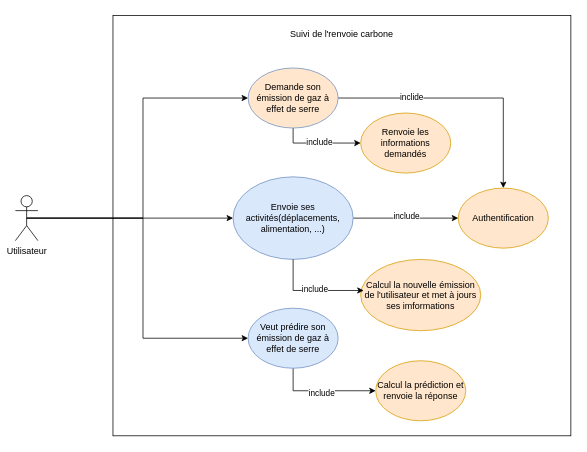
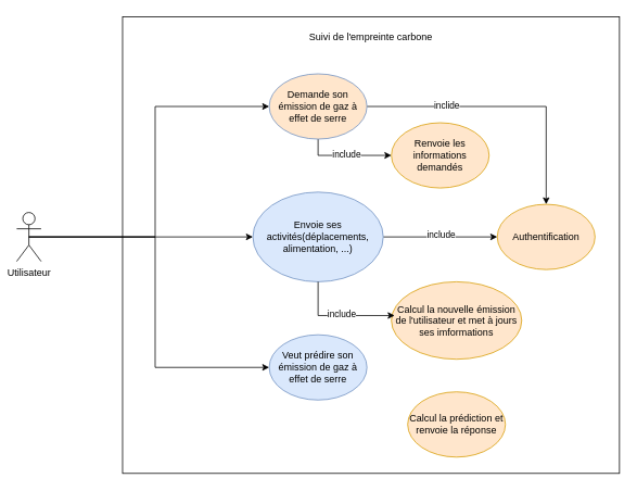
  <mxCell id="0" />
  <mxCell id="1" parent="0" />
  <mxCell id="2" value="" style="rounded=0;whiteSpace=wrap;html=1;" vertex="1" parent="1"><mxGeometry x="150" y="20" width="610" height="560" as="geometry" /></mxCell>
  <mxCell id="3" style="edgeStyle=orthogonalEdgeStyle;rounded=0;orthogonalLoop=1;jettySize=auto;html=1;exitX=0.5;exitY=0.5;exitDx=0;exitDy=0;exitPerimeter=0;entryX=0;entryY=0.5;entryDx=0;entryDy=0;" edge="1" parent="1" source="6" target="12"><mxGeometry relative="1" as="geometry" /></mxCell>
  <mxCell id="4" style="edgeStyle=orthogonalEdgeStyle;rounded=0;orthogonalLoop=1;jettySize=auto;html=1;exitX=0.5;exitY=0.5;exitDx=0;exitDy=0;exitPerimeter=0;" edge="1" parent="1" source="6" target="15"><mxGeometry relative="1" as="geometry" /></mxCell>
  <mxCell id="5" style="edgeStyle=orthogonalEdgeStyle;rounded=0;orthogonalLoop=1;jettySize=auto;html=1;exitX=0.5;exitY=0.5;exitDx=0;exitDy=0;exitPerimeter=0;entryX=0;entryY=0.5;entryDx=0;entryDy=0;" edge="1" parent="1" source="6" target="18"><mxGeometry relative="1" as="geometry" /></mxCell>
  <mxCell id="6" value="Utilisateur" style="shape=umlActor;verticalLabelPosition=bottom;verticalAlign=top;html=1;outlineConnect=0;" vertex="1" parent="1"><mxGeometry x="20" y="260" width="30" height="60" as="geometry" /></mxCell>
- <mxCell id="7" value="Suivi de l'renvoie carbone" style="text;html=1;align=center;verticalAlign=middle;whiteSpace=wrap;rounded=0;" vertex="1" parent="1"><mxGeometry x="355" y="30" width="200" height="30" as="geometry" /></mxCell>
+ <mxCell id="7" value="Suivi de l'empreinte carbone" style="text;html=1;align=center;verticalAlign=middle;whiteSpace=wrap;rounded=0;" vertex="1" parent="1"><mxGeometry x="355" y="30" width="200" height="30" as="geometry" /></mxCell>
  <mxCell id="8" style="edgeStyle=orthogonalEdgeStyle;rounded=0;orthogonalLoop=1;jettySize=auto;html=1;exitX=1;exitY=0.5;exitDx=0;exitDy=0;" edge="1" parent="1" source="12" target="19"><mxGeometry relative="1" as="geometry" /></mxCell>
  <mxCell id="9" value="inclide" style="edgeLabel;html=1;align=center;verticalAlign=middle;resizable=0;points=[];" vertex="1" connectable="0" parent="8"><mxGeometry x="-0.429" y="2" relative="1" as="geometry"><mxPoint as="offset" /></mxGeometry></mxCell>
  <mxCell id="10" style="edgeStyle=orthogonalEdgeStyle;rounded=0;orthogonalLoop=1;jettySize=auto;html=1;exitX=0.5;exitY=1;exitDx=0;exitDy=0;entryX=0;entryY=0.5;entryDx=0;entryDy=0;" edge="1" parent="1" source="12" target="20"><mxGeometry relative="1" as="geometry" /></mxCell>
  <mxCell id="11" value="include" style="edgeLabel;html=1;align=center;verticalAlign=middle;resizable=0;points=[];" vertex="1" connectable="0" parent="10"><mxGeometry x="-0.015" y="2" relative="1" as="geometry"><mxPoint as="offset" /></mxGeometry></mxCell>
  <mxCell id="12" value="Demande son émission de gaz à effet de serre" style="ellipse;whiteSpace=wrap;html=1;fillColor=#ffe6cc;strokeColor=#6c8ebf;" vertex="1" parent="1"><mxGeometry x="330" y="90" width="120" height="80" as="geometry" /></mxCell>
  <mxCell id="13" style="edgeStyle=orthogonalEdgeStyle;rounded=0;orthogonalLoop=1;jettySize=auto;html=1;exitX=1;exitY=0.5;exitDx=0;exitDy=0;entryX=0;entryY=0.5;entryDx=0;entryDy=0;" edge="1" parent="1" source="15" target="19"><mxGeometry relative="1" as="geometry" /></mxCell>
  <mxCell id="14" value="include" style="edgeLabel;html=1;align=center;verticalAlign=middle;resizable=0;points=[];" vertex="1" connectable="0" parent="13"><mxGeometry y="3" relative="1" as="geometry"><mxPoint as="offset" /></mxGeometry></mxCell>
  <mxCell id="15" value="Envoie ses activités(déplacements, alimentation, ...)" style="ellipse;whiteSpace=wrap;html=1;fillColor=#dae8fc;strokeColor=#6c8ebf;" vertex="1" parent="1"><mxGeometry x="310" y="235" width="160" height="110" as="geometry" /></mxCell>
- <mxCell id="16" style="edgeStyle=orthogonalEdgeStyle;rounded=0;orthogonalLoop=1;jettySize=auto;html=1;exitX=0.5;exitY=1;exitDx=0;exitDy=0;entryX=0;entryY=0.5;entryDx=0;entryDy=0;" edge="1" parent="1" source="18" target="22"><mxGeometry relative="1" as="geometry" /></mxCell>
- <mxCell id="17" value="include" style="edgeLabel;html=1;align=center;verticalAlign=middle;resizable=0;points=[];" vertex="1" connectable="0" parent="16"><mxGeometry x="-0.043" y="-2" relative="1" as="geometry"><mxPoint as="offset" /></mxGeometry></mxCell>
  <mxCell id="18" value="Veut prédire son émission de gaz à effet de serre" style="ellipse;whiteSpace=wrap;html=1;fillColor=#dae8fc;strokeColor=#6c8ebf;" vertex="1" parent="1"><mxGeometry x="330" y="410" width="120" height="80" as="geometry" /></mxCell>
  <mxCell id="19" value="Authentification" style="ellipse;whiteSpace=wrap;html=1;fillColor=#ffe6cc;strokeColor=#d79b00;" vertex="1" parent="1"><mxGeometry x="610" y="250" width="120" height="80" as="geometry" /></mxCell>
  <mxCell id="20" value="Renvoie les informations demandés" style="ellipse;whiteSpace=wrap;html=1;fillColor=#ffe6cc;strokeColor=#d79b00;" vertex="1" parent="1"><mxGeometry x="480" y="150" width="120" height="80" as="geometry" /></mxCell>
  <mxCell id="21" value="Calcul la nouvelle émission de l'utilisateur et met à jours ses imformations" style="ellipse;whiteSpace=wrap;html=1;fillColor=#ffe6cc;strokeColor=#d79b00;" vertex="1" parent="1"><mxGeometry x="480" y="345" width="160" height="95" as="geometry" /></mxCell>
  <mxCell id="22" value="Calcul la prédiction et renvoie la réponse" style="ellipse;whiteSpace=wrap;html=1;fillColor=#ffe6cc;strokeColor=#d79b00;" vertex="1" parent="1"><mxGeometry x="500" y="480" width="120" height="80" as="geometry" /></mxCell>
  <mxCell id="23" style="edgeStyle=orthogonalEdgeStyle;rounded=0;orthogonalLoop=1;jettySize=auto;html=1;exitX=0.5;exitY=1;exitDx=0;exitDy=0;entryX=0.025;entryY=0.436;entryDx=0;entryDy=0;entryPerimeter=0;" edge="1" parent="1" source="15" target="21"><mxGeometry relative="1" as="geometry" /></mxCell>
  <mxCell id="24" value="include" style="edgeLabel;html=1;align=center;verticalAlign=middle;resizable=0;points=[];" vertex="1" connectable="0" parent="23"><mxGeometry x="0.04" y="2" relative="1" as="geometry"><mxPoint as="offset" /></mxGeometry></mxCell>
